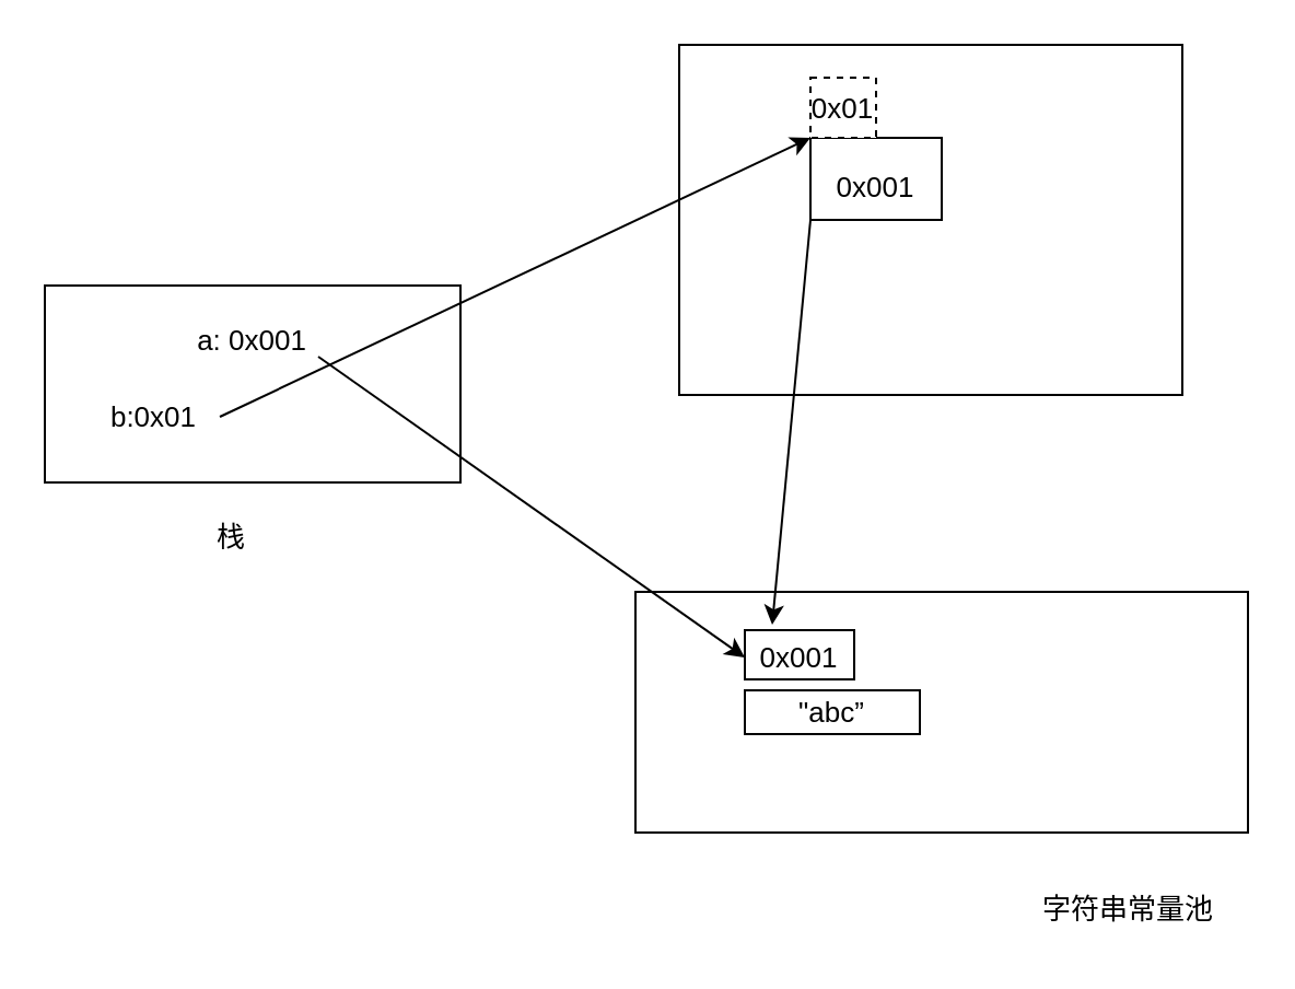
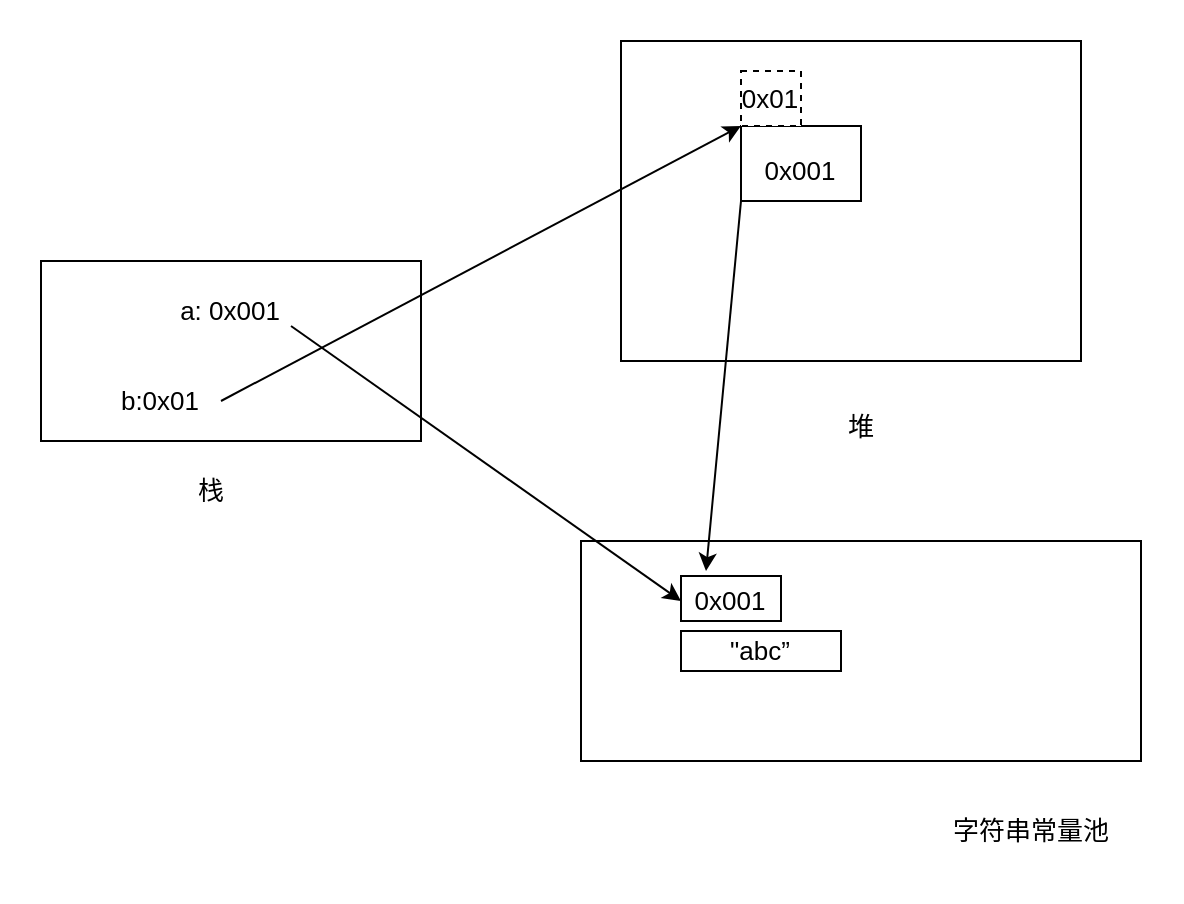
  <mxCell id="0" />
  <mxCell id="1" parent="0" />
  <mxCell id="2" value="" style="rounded=0;whiteSpace=wrap;html=1;fontSize=13;" vertex="1" parent="1"><mxGeometry x="310" y="20" width="230" height="160" as="geometry" /></mxCell>
  <mxCell id="3" value="" style="rounded=0;whiteSpace=wrap;html=1;fontSize=13;" vertex="1" parent="1"><mxGeometry x="370" y="62.5" width="60" height="37.5" as="geometry" /></mxCell>
  <mxCell id="4" value="" style="rounded=0;whiteSpace=wrap;html=1;fontSize=13;" vertex="1" parent="1"><mxGeometry x="20" y="130" width="190" height="90" as="geometry" /></mxCell>
  <mxCell id="5" value="" style="rounded=0;whiteSpace=wrap;html=1;fontSize=13;" vertex="1" parent="1"><mxGeometry x="290" y="270" width="280" height="110" as="geometry" /></mxCell>
  <mxCell id="6" value="字符串常量池" style="text;html=1;align=center;verticalAlign=middle;resizable=0;points=[];autosize=1;strokeColor=none;fillColor=none;fontSize=13;" vertex="1" parent="1"><mxGeometry x="465" y="400" width="100" height="30" as="geometry" /></mxCell>
  <mxCell id="7" value="&quot;abc”" style="rounded=0;whiteSpace=wrap;html=1;fontSize=13;" vertex="1" parent="1"><mxGeometry x="340" y="315" width="80" height="20" as="geometry" /></mxCell>
  <mxCell id="8" value="" style="rounded=0;whiteSpace=wrap;html=1;fontSize=13;" vertex="1" parent="1"><mxGeometry x="340" y="287.5" width="50" height="22.5" as="geometry" /></mxCell>
  <mxCell id="9" value="0x001" style="text;html=1;strokeColor=none;fillColor=none;align=center;verticalAlign=middle;whiteSpace=wrap;rounded=0;fontSize=13;" vertex="1" parent="1"><mxGeometry x="340" y="285" width="50" height="30" as="geometry" /></mxCell>
- <mxCell id="10" value="b:0x01" style="text;html=1;strokeColor=none;fillColor=none;align=center;verticalAlign=middle;whiteSpace=wrap;rounded=0;fontSize=13;" vertex="1" parent="1"><mxGeometry x="40" y="180" width="60" height="20" as="geometry" /></mxCell>
+ <mxCell id="10" value="b:0x01" style="text;html=1;strokeColor=none;fillColor=none;align=center;verticalAlign=middle;whiteSpace=wrap;rounded=0;fontSize=13;" vertex="1" parent="1"><mxGeometry x="50" y="190" width="60" height="20" as="geometry" /></mxCell>
  <mxCell id="11" value="a: 0x001" style="text;html=1;strokeColor=none;fillColor=none;align=center;verticalAlign=middle;whiteSpace=wrap;rounded=0;fontSize=13;" vertex="1" parent="1"><mxGeometry x="85" y="140" width="60" height="30" as="geometry" /></mxCell>
  <mxCell id="12" value="" style="endArrow=classic;html=1;rounded=0;entryX=0;entryY=0.5;entryDx=0;entryDy=0;exitX=1;exitY=0.75;exitDx=0;exitDy=0;fontSize=13;" edge="1" parent="1" source="11" target="9"><mxGeometry width="50" height="50" relative="1" as="geometry"><mxPoint x="270" y="260" as="sourcePoint" /><mxPoint x="320" y="210" as="targetPoint" /></mxGeometry></mxCell>
  <mxCell id="13" value="栈" style="text;html=1;align=center;verticalAlign=middle;resizable=0;points=[];autosize=1;strokeColor=none;fillColor=none;rotation=0;fontSize=13;" vertex="1" parent="1"><mxGeometry x="85" y="230" width="40" height="30" as="geometry" /></mxCell>
  <mxCell id="14" value="0x001" style="text;html=1;strokeColor=none;fillColor=none;align=center;verticalAlign=middle;whiteSpace=wrap;rounded=0;fontSize=13;" vertex="1" parent="1"><mxGeometry x="370" y="70" width="60" height="30" as="geometry" /></mxCell>
+ <mxCell id="15" value="堆" style="text;html=1;align=center;verticalAlign=middle;resizable=0;points=[];autosize=1;strokeColor=none;fillColor=none;fontSize=13;" vertex="1" parent="1"><mxGeometry x="410" y="198" width="40" height="30" as="geometry" /></mxCell>
  <mxCell id="16" value="0x01" style="rounded=0;whiteSpace=wrap;html=1;fontSize=13;dashed=1;" vertex="1" parent="1"><mxGeometry x="370" y="35" width="30" height="27.5" as="geometry" /></mxCell>
  <mxCell id="17" value="" style="endArrow=classic;html=1;rounded=0;entryX=0;entryY=0;entryDx=0;entryDy=0;exitX=1;exitY=0.5;exitDx=0;exitDy=0;fontSize=13;" edge="1" parent="1" source="10" target="3"><mxGeometry width="50" height="50" relative="1" as="geometry"><mxPoint x="270" y="260" as="sourcePoint" /><mxPoint x="340" y="190" as="targetPoint" /></mxGeometry></mxCell>
  <mxCell id="18" value="" style="endArrow=classic;html=1;rounded=0;entryX=0.25;entryY=0;entryDx=0;entryDy=0;exitX=0;exitY=1;exitDx=0;exitDy=0;fontSize=13;" edge="1" parent="1" source="14" target="9"><mxGeometry width="50" height="50" relative="1" as="geometry"><mxPoint x="270" y="260" as="sourcePoint" /><mxPoint x="320" y="210" as="targetPoint" /></mxGeometry></mxCell>
